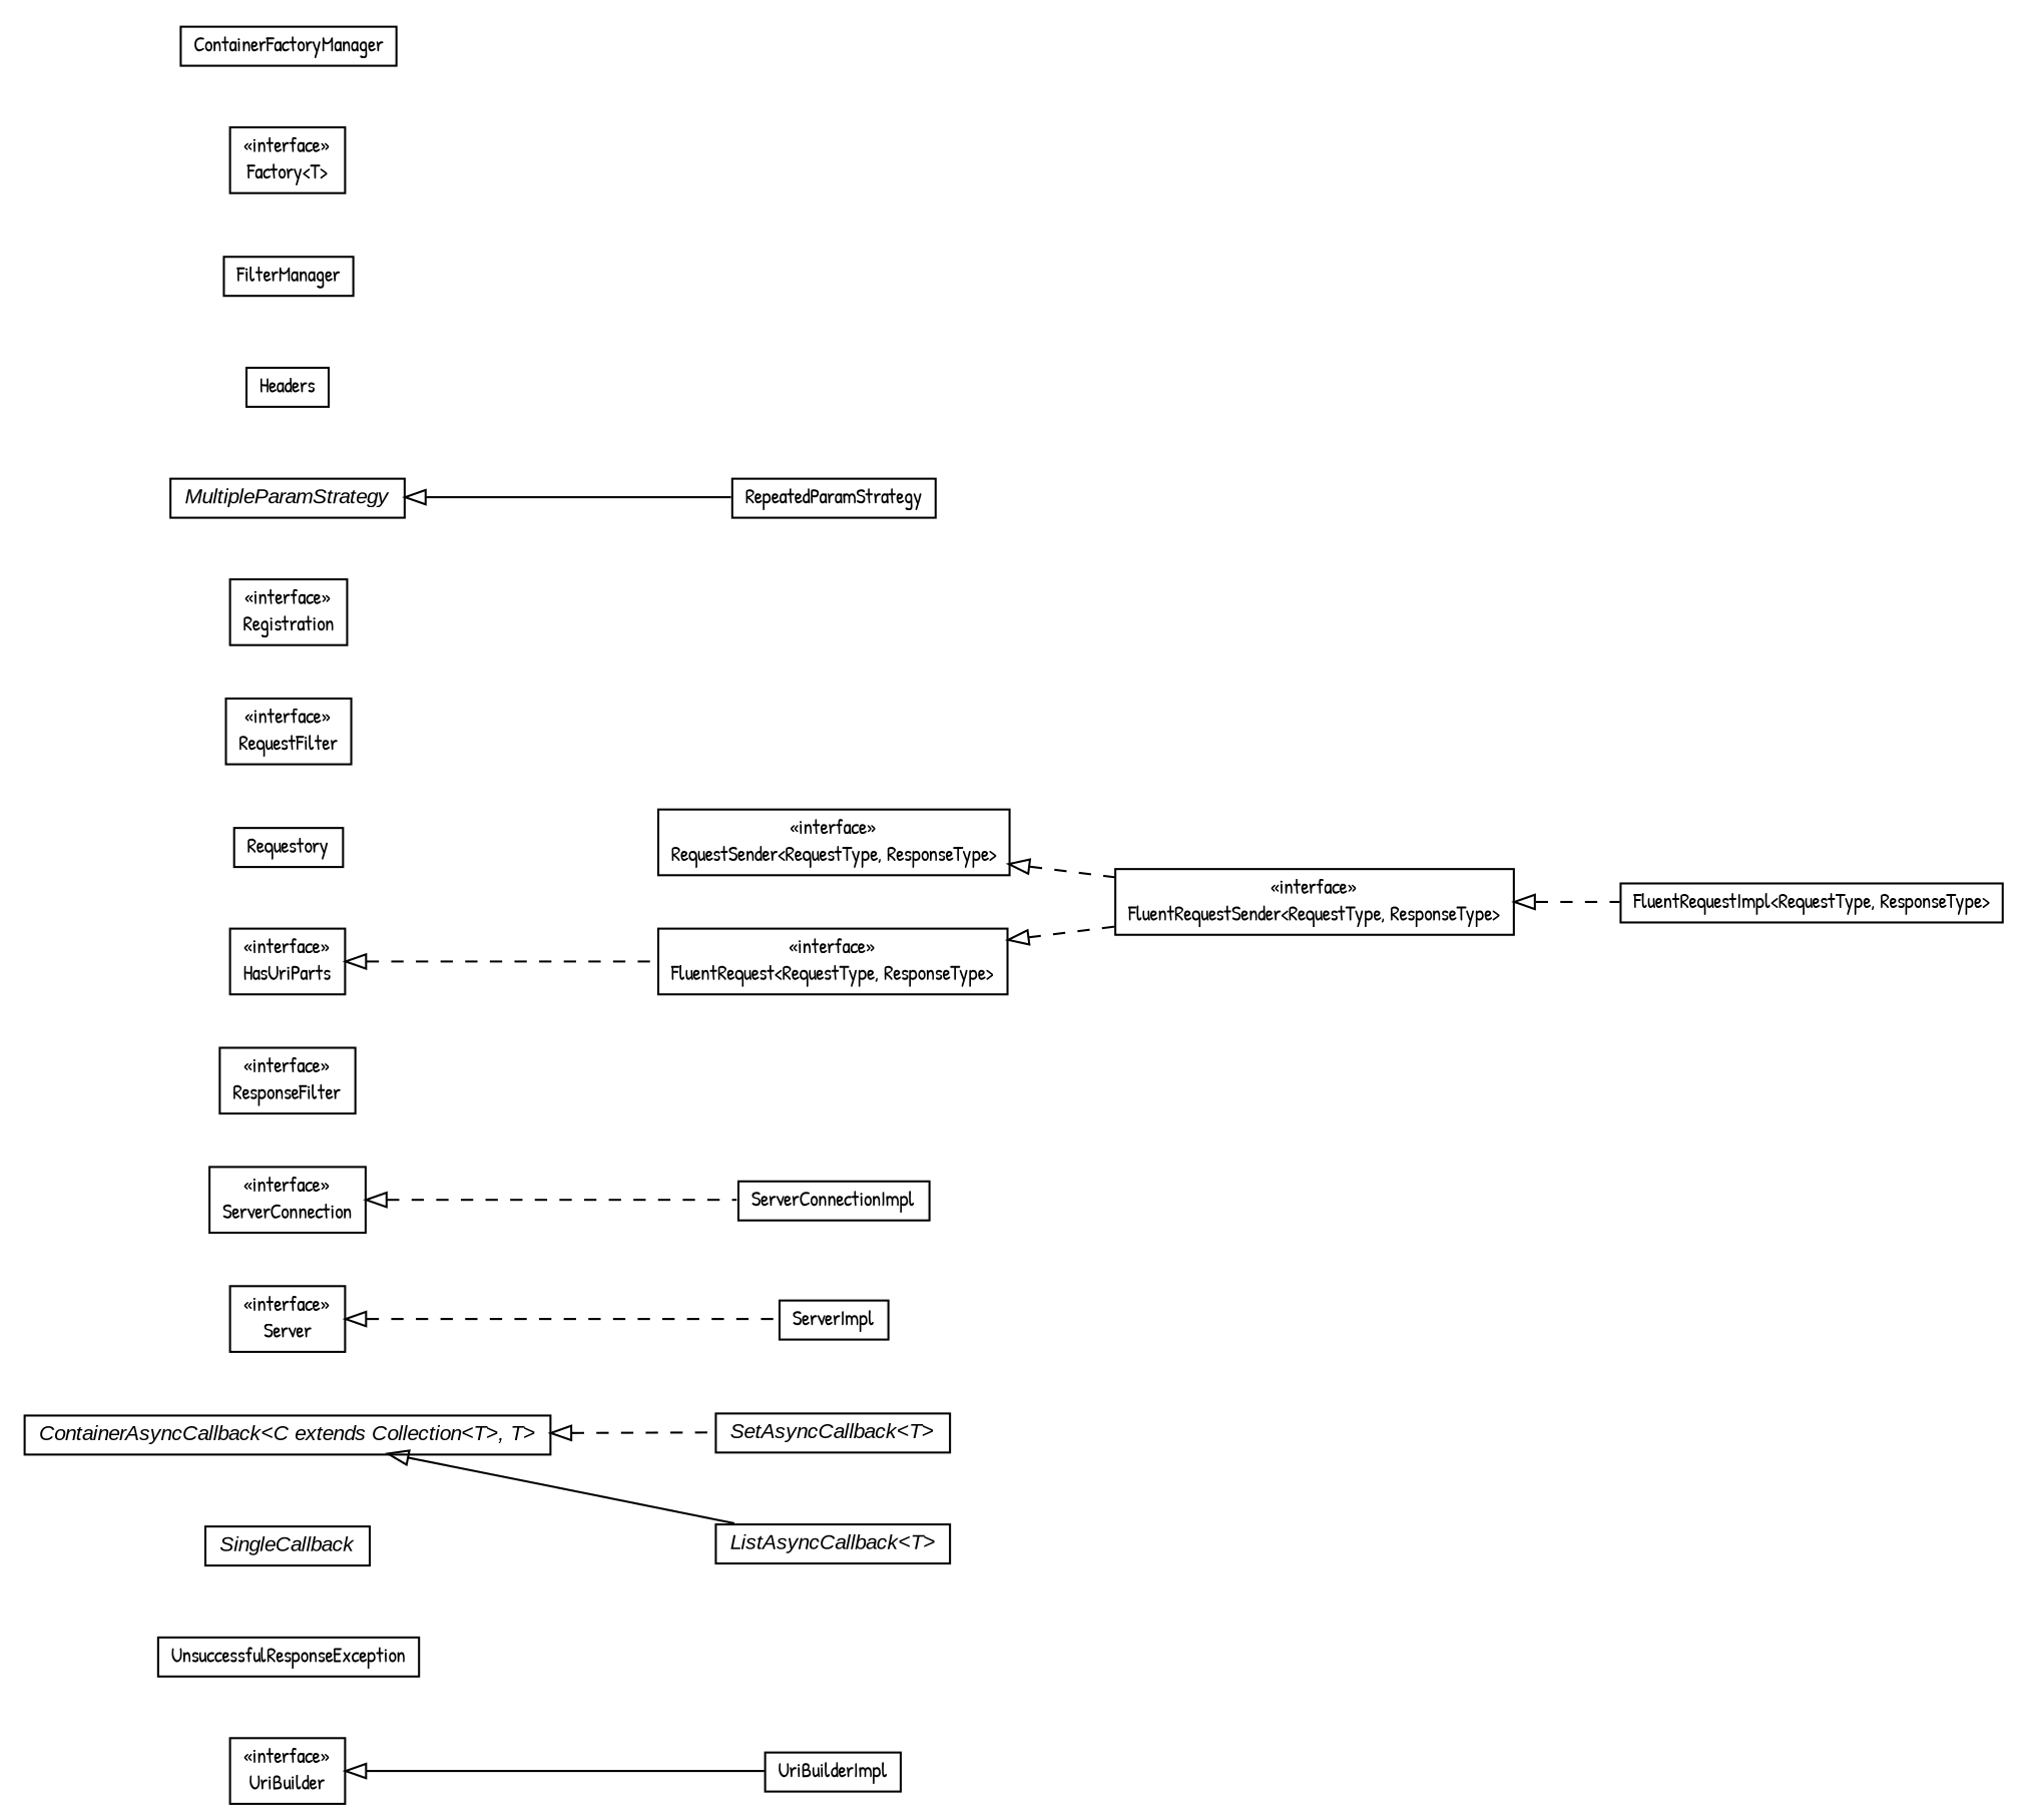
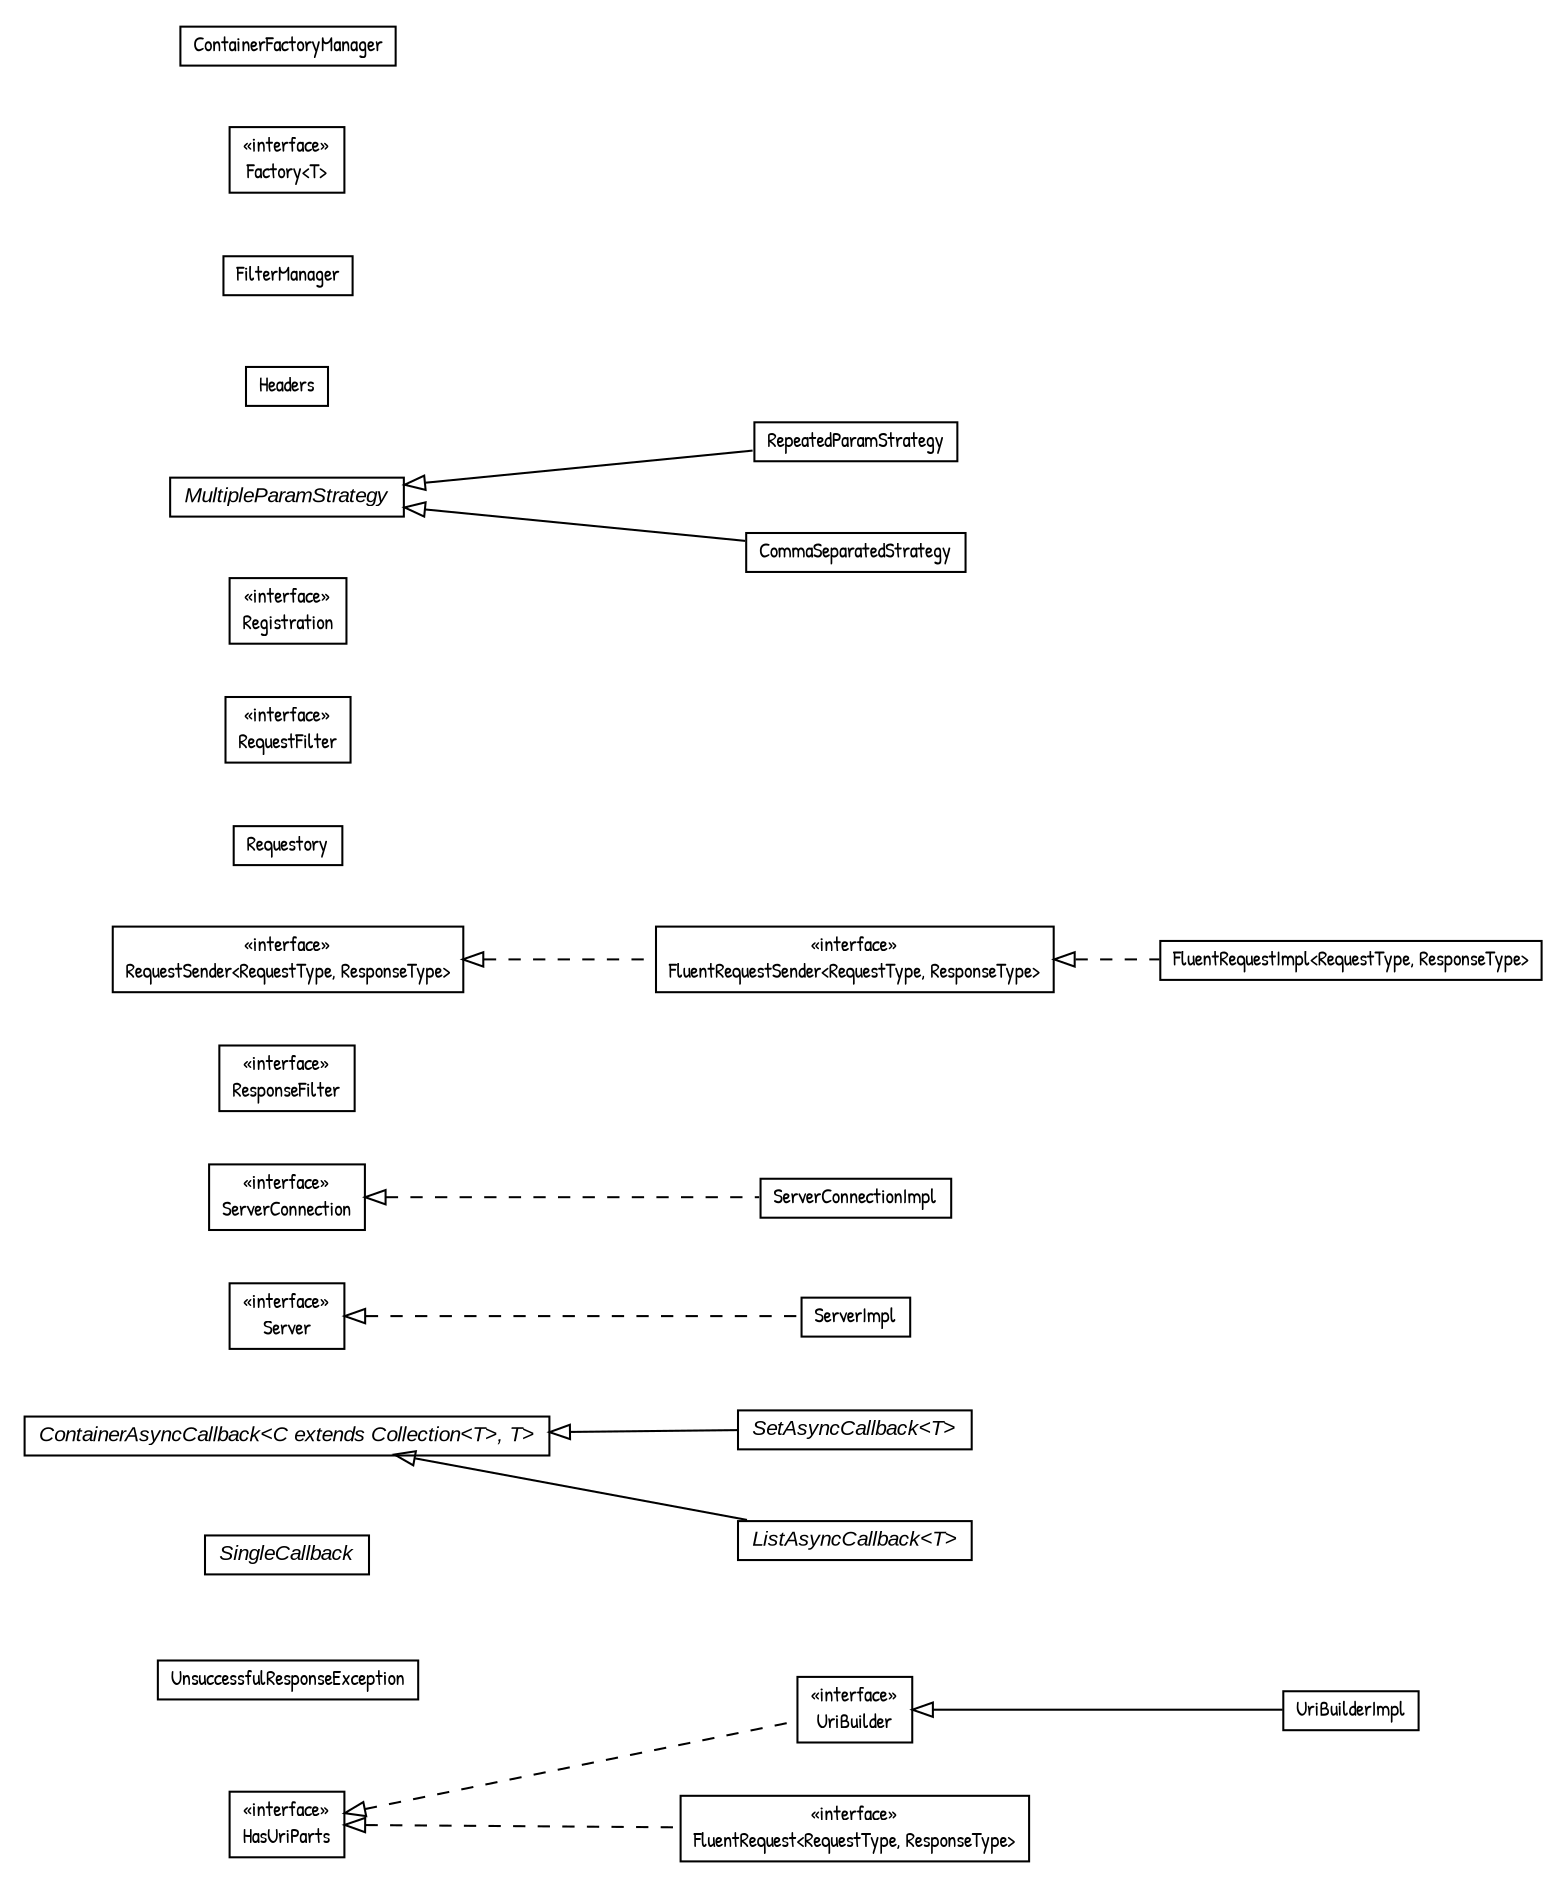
  digraph {
    fontname="Patrick Hand"
    nodesep=0.25
    rankdir=LR
    ranksep=0.5
    node [fontcolor=black fontname="Patrick Hand" fontsize=10.0 shape=plaintext]
    edge [arrowtail=empty dir=back fontname="Patrick Hand" fontsize=10 headport=p labelfontname=arial labelfontsize=10 style=dashed tailport=p]
    n1 [label=<<table title="org.turbogwt.core.http.client.UriBuilderImpl" border="0" cellborder="1" cellspacing="0" cellpadding="2" port="p" href="./UriBuilderImpl.html"> 		<tr><td><table border="0" cellspacing="0" cellpadding="1"> <tr><td align="center" balign="center"> UriBuilderImpl </td></tr> 		</table></td></tr> 		</table>>]
    n2 [label=<<table title="org.turbogwt.core.http.client.UriBuilder" border="0" cellborder="1" cellspacing="0" cellpadding="2" port="p" href="./UriBuilder.html"> 		<tr><td><table border="0" cellspacing="0" cellpadding="1"> <tr><td align="center" balign="center"> &#171;interface&#187; </td></tr> <tr><td align="center" balign="center"> UriBuilder </td></tr> 		</table></td></tr> 		</table>>]
    n3 [label=<<table title="org.turbogwt.core.http.client.UnsuccessfulResponseException" border="0" cellborder="1" cellspacing="0" cellpadding="2" port="p" href="./UnsuccessfulResponseException.html"> 		<tr><td><table border="0" cellspacing="0" cellpadding="1"> <tr><td align="center" balign="center"> UnsuccessfulResponseException </td></tr> 		</table></td></tr> 		</table>>]
    n4 [label=<<table title="org.turbogwt.core.http.client.SingleCallback" border="0" cellborder="1" cellspacing="0" cellpadding="2" port="p" href="./SingleCallback.html"> 		<tr><td><table border="0" cellspacing="0" cellpadding="1"> <tr><td align="center" balign="center"><font face="arial italic"> SingleCallback </font></td></tr> 		</table></td></tr> 		</table>>]
    n5 [label=<<table title="org.turbogwt.core.http.client.SetAsyncCallback" border="0" cellborder="1" cellspacing="0" cellpadding="2" port="p" href="./SetAsyncCallback.html"> 		<tr><td><table border="0" cellspacing="0" cellpadding="1"> <tr><td align="center" balign="center"><font face="arial italic"> SetAsyncCallback&lt;T&gt; </font></td></tr> 		</table></td></tr> 		</table>>]
    n6 [label=<<table title="org.turbogwt.core.http.client.ServerImpl" border="0" cellborder="1" cellspacing="0" cellpadding="2" port="p" href="./ServerImpl.html"> 		<tr><td><table border="0" cellspacing="0" cellpadding="1"> <tr><td align="center" balign="center"> ServerImpl </td></tr> 		</table></td></tr> 		</table>>]
    n7 [label=<<table title="org.turbogwt.core.http.client.ServerConnectionImpl" border="0" cellborder="1" cellspacing="0" cellpadding="2" port="p" href="./ServerConnectionImpl.html"> 		<tr><td><table border="0" cellspacing="0" cellpadding="1"> <tr><td align="center" balign="center"> ServerConnectionImpl </td></tr> 		</table></td></tr> 		</table>>]
    n8 [label=<<table title="org.turbogwt.core.http.client.ServerConnection" border="0" cellborder="1" cellspacing="0" cellpadding="2" port="p" href="./ServerConnection.html"> 		<tr><td><table border="0" cellspacing="0" cellpadding="1"> <tr><td align="center" balign="center"> &#171;interface&#187; </td></tr> <tr><td align="center" balign="center"> ServerConnection </td></tr> 		</table></td></tr> 		</table>>]
    n9 [label=<<table title="org.turbogwt.core.http.client.Server" border="0" cellborder="1" cellspacing="0" cellpadding="2" port="p" href="./Server.html"> 		<tr><td><table border="0" cellspacing="0" cellpadding="1"> <tr><td align="center" balign="center"> &#171;interface&#187; </td></tr> <tr><td align="center" balign="center"> Server </td></tr> 		</table></td></tr> 		</table>>]
    n10 [label=<<table title="org.turbogwt.core.http.client.ResponseFilter" border="0" cellborder="1" cellspacing="0" cellpadding="2" port="p" href="./ResponseFilter.html"> 		<tr><td><table border="0" cellspacing="0" cellpadding="1"> <tr><td align="center" balign="center"> &#171;interface&#187; </td></tr> <tr><td align="center" balign="center"> ResponseFilter </td></tr> 		</table></td></tr> 		</table>>]
    n11 [label=<<table title="org.turbogwt.core.http.client.RequestSender" border="0" cellborder="1" cellspacing="0" cellpadding="2" port="p" href="./RequestSender.html"> 		<tr><td><table border="0" cellspacing="0" cellpadding="1"> <tr><td align="center" balign="center"> &#171;interface&#187; </td></tr> <tr><td align="center" balign="center"> RequestSender&lt;RequestType, ResponseType&gt; </td></tr> 		</table></td></tr> 		</table>>]
    n12 [label=<<table title="org.turbogwt.core.http.client.FluentRequestSender" border="0" cellborder="1" cellspacing="0" cellpadding="2" port="p" href="./FluentRequestSender.html"> 		<tr><td><table border="0" cellspacing="0" cellpadding="1"> <tr><td align="center" balign="center"> &#171;interface&#187; </td></tr> <tr><td align="center" balign="center"> FluentRequestSender&lt;RequestType, ResponseType&gt; </td></tr> 		</table></td></tr> 		</table>>]
    n13 [label=<<table title="org.turbogwt.core.http.client.FluentRequestImpl" border="0" cellborder="1" cellspacing="0" cellpadding="2" port="p" href="./FluentRequestImpl.html"> 		<tr><td><table border="0" cellspacing="0" cellpadding="1"> <tr><td align="center" balign="center"> FluentRequestImpl&lt;RequestType, ResponseType&gt; </td></tr> 		</table></td></tr> 		</table>>]
    n14 [label=<<table title="org.turbogwt.core.http.client.Requestory" border="0" cellborder="1" cellspacing="0" cellpadding="2" port="p" href="./Requestory.html"> 		<tr><td><table border="0" cellspacing="0" cellpadding="1"> <tr><td align="center" balign="center"> Requestory </td></tr> 		</table></td></tr> 		</table>>]
    n15 [label=<<table title="org.turbogwt.core.http.client.RequestFilter" border="0" cellborder="1" cellspacing="0" cellpadding="2" port="p" href="./RequestFilter.html"> 		<tr><td><table border="0" cellspacing="0" cellpadding="1"> <tr><td align="center" balign="center"> &#171;interface&#187; </td></tr> <tr><td align="center" balign="center"> RequestFilter </td></tr> 		</table></td></tr> 		</table>>]
    n16 [label=<<table title="org.turbogwt.core.http.client.Registration" border="0" cellborder="1" cellspacing="0" cellpadding="2" port="p" href="./Registration.html"> 		<tr><td><table border="0" cellspacing="0" cellpadding="1"> <tr><td align="center" balign="center"> &#171;interface&#187; </td></tr> <tr><td align="center" balign="center"> Registration </td></tr> 		</table></td></tr> 		</table>>]
    n17 [label=<<table title="org.turbogwt.core.http.client.MultipleParamStrategy" border="0" cellborder="1" cellspacing="0" cellpadding="2" port="p" href="./MultipleParamStrategy.html"> 		<tr><td><table border="0" cellspacing="0" cellpadding="1"> <tr><td align="center" balign="center"><font face="arial italic"> MultipleParamStrategy </font></td></tr> 		</table></td></tr> 		</table>>]
    n18 [label=<<table title="org.turbogwt.core.http.client.MultipleParamStrategy.RepeatedParamStrategy" border="0" cellborder="1" cellspacing="0" cellpadding="2" port="p" href="./MultipleParamStrategy.RepeatedParamStrategy.html"> 		<tr><td><table border="0" cellspacing="0" cellpadding="1"> <tr><td align="center" balign="center"> RepeatedParamStrategy </td></tr> 		</table></td></tr> 		</table>>]
+   n19 [label=<<table title="org.turbogwt.core.http.client.MultipleParamStrategy.CommaSeparatedStrategy" border="0" cellborder="1" cellspacing="0" cellpadding="2" port="p" href="./MultipleParamStrategy.CommaSeparatedStrategy.html"> 		<tr><td><table border="0" cellspacing="0" cellpadding="1"> <tr><td align="center" balign="center"> CommaSeparatedStrategy </td></tr> 		</table></td></tr> 		</table>>]
    n20 [label=<<table title="org.turbogwt.core.http.client.ListAsyncCallback" border="0" cellborder="1" cellspacing="0" cellpadding="2" port="p" href="./ListAsyncCallback.html"> 		<tr><td><table border="0" cellspacing="0" cellpadding="1"> <tr><td align="center" balign="center"><font face="arial italic"> ListAsyncCallback&lt;T&gt; </font></td></tr> 		</table></td></tr> 		</table>>]
    n21 [label=<<table title="org.turbogwt.core.http.client.Headers" border="0" cellborder="1" cellspacing="0" cellpadding="2" port="p" href="./Headers.html"> 		<tr><td><table border="0" cellspacing="0" cellpadding="1"> <tr><td align="center" balign="center"> Headers </td></tr> 		</table></td></tr> 		</table>>]
    n22 [label=<<table title="org.turbogwt.core.http.client.HasUriParts" border="0" cellborder="1" cellspacing="0" cellpadding="2" port="p" href="./HasUriParts.html"> 		<tr><td><table border="0" cellspacing="0" cellpadding="1"> <tr><td align="center" balign="center"> &#171;interface&#187; </td></tr> <tr><td align="center" balign="center"> HasUriParts </td></tr> 		</table></td></tr> 		</table>>]
    n23 [label=<<table title="org.turbogwt.core.http.client.FluentRequest" border="0" cellborder="1" cellspacing="0" cellpadding="2" port="p" href="./FluentRequest.html"> 		<tr><td><table border="0" cellspacing="0" cellpadding="1"> <tr><td align="center" balign="center"> &#171;interface&#187; </td></tr> <tr><td align="center" balign="center"> FluentRequest&lt;RequestType, ResponseType&gt; </td></tr> 		</table></td></tr> 		</table>>]
    n24 [label=<<table title="org.turbogwt.core.http.client.FilterManager" border="0" cellborder="1" cellspacing="0" cellpadding="2" port="p" href="./FilterManager.html"> 		<tr><td><table border="0" cellspacing="0" cellpadding="1"> <tr><td align="center" balign="center"> FilterManager </td></tr> 		</table></td></tr> 		</table>>]
    n25 [label=<<table title="org.turbogwt.core.http.client.Factory" border="0" cellborder="1" cellspacing="0" cellpadding="2" port="p" href="./Factory.html"> 		<tr><td><table border="0" cellspacing="0" cellpadding="1"> <tr><td align="center" balign="center"> &#171;interface&#187; </td></tr> <tr><td align="center" balign="center"> Factory&lt;T&gt; </td></tr> 		</table></td></tr> 		</table>>]
    n26 [label=<<table title="org.turbogwt.core.http.client.ContainerFactoryManager" border="0" cellborder="1" cellspacing="0" cellpadding="2" port="p" href="./ContainerFactoryManager.html"> 		<tr><td><table border="0" cellspacing="0" cellpadding="1"> <tr><td align="center" balign="center"> ContainerFactoryManager </td></tr> 		</table></td></tr> 		</table>>]
    n27 [label=<<table title="org.turbogwt.core.http.client.ContainerAsyncCallback" border="0" cellborder="1" cellspacing="0" cellpadding="2" port="p" href="./ContainerAsyncCallback.html"> 		<tr><td><table border="0" cellspacing="0" cellpadding="1"> <tr><td align="center" balign="center"><font face="arial italic"> ContainerAsyncCallback&lt;C extends Collection&lt;T&gt;, T&gt; </font></td></tr> 		</table></td></tr> 		</table>>]
    n2 -> n1 [style=solid]
    n8 -> n7
    n9 -> n6
    n11 -> n12
    n12 -> n13
    n17 -> n18 [style=""]
+   n17 -> n19 [style=""]
+   n22 -> n2
    n22 -> n23
-   n23 -> n12
-   n27 -> n5
+   n27 -> n5 [style=""]
    n27 -> n20 [style=""]
  }
